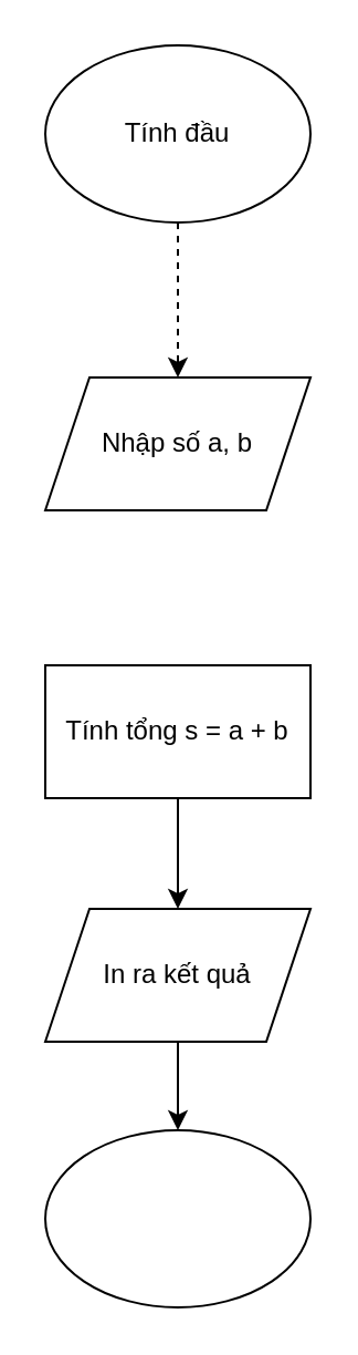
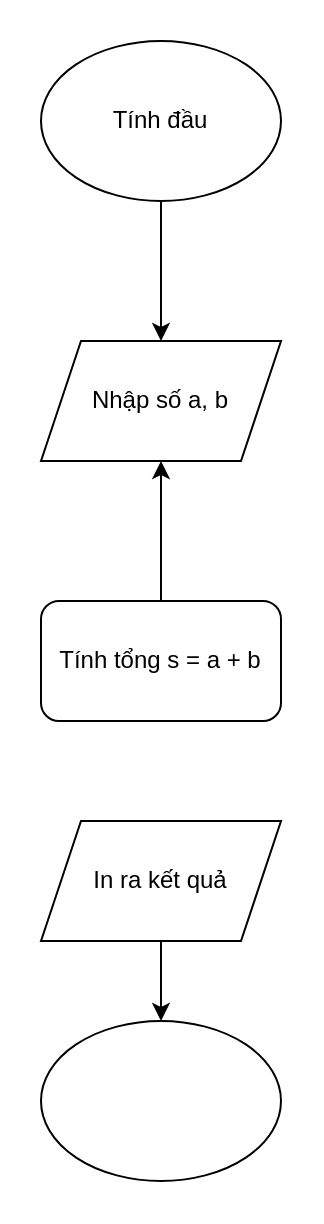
  <mxCell id="0" />
  <mxCell id="1" parent="0" />
- <mxCell id="2" value="" style="edgeStyle=orthogonalEdgeStyle;rounded=0;orthogonalLoop=1;jettySize=auto;html=1;dashed=1;" edge="1" parent="1" source="3" target="4"><mxGeometry relative="1" as="geometry" /></mxCell>
+ <mxCell id="2" value="" style="edgeStyle=orthogonalEdgeStyle;rounded=0;orthogonalLoop=1;jettySize=auto;html=1;" edge="1" parent="1" source="3" target="4"><mxGeometry relative="1" as="geometry" /></mxCell>
  <mxCell id="3" value="&lt;font style=&quot;vertical-align: inherit;&quot;&gt;&lt;font style=&quot;vertical-align: inherit;&quot;&gt;Tính đầu&lt;/font&gt;&lt;/font&gt;" style="ellipse;whiteSpace=wrap;html=1;" vertex="1" parent="1"><mxGeometry x="20" y="20" width="120" height="80" as="geometry" /></mxCell>
  <mxCell id="4" value="&lt;font style=&quot;vertical-align: inherit;&quot;&gt;&lt;font style=&quot;vertical-align: inherit;&quot;&gt;Nhập số a, b&lt;/font&gt;&lt;/font&gt;" style="shape=parallelogram;perimeter=parallelogramPerimeter;whiteSpace=wrap;html=1;fixedSize=1;" vertex="1" parent="1"><mxGeometry x="20" y="170" width="120" height="60" as="geometry" /></mxCell>
- <mxCell id="5" value="" style="edgeStyle=orthogonalEdgeStyle;rounded=0;orthogonalLoop=1;jettySize=auto;html=1;" edge="1" parent="1" source="6" target="8"><mxGeometry relative="1" as="geometry" /></mxCell>
- <mxCell id="6" value="&lt;font style=&quot;vertical-align: inherit;&quot;&gt;&lt;font style=&quot;vertical-align: inherit;&quot;&gt;Tính tổng s = a + b&lt;/font&gt;&lt;/font&gt;" style="rounded=0;whiteSpace=wrap;html=1;" vertex="1" parent="1"><mxGeometry x="20" y="300" width="120" height="60" as="geometry" /></mxCell>
+ <mxCell id="5" value="" style="edgeStyle=orthogonalEdgeStyle;rounded=0;orthogonalLoop=1;jettySize=auto;html=1;" edge="1" parent="1" source="6" target="4"><mxGeometry relative="1" as="geometry" /></mxCell>
+ <mxCell id="6" value="&lt;font style=&quot;vertical-align: inherit;&quot;&gt;&lt;font style=&quot;vertical-align: inherit;&quot;&gt;Tính tổng s = a + b&lt;/font&gt;&lt;/font&gt;" style="whiteSpace=wrap;html=1;rounded=1;" vertex="1" parent="1"><mxGeometry x="20" y="300" width="120" height="60" as="geometry" /></mxCell>
  <mxCell id="7" value="" style="edgeStyle=orthogonalEdgeStyle;rounded=0;orthogonalLoop=1;jettySize=auto;html=1;" edge="1" parent="1" source="8" target="9"><mxGeometry relative="1" as="geometry" /></mxCell>
  <mxCell id="8" value="In ra kết quả" style="shape=parallelogram;perimeter=parallelogramPerimeter;whiteSpace=wrap;html=1;fixedSize=1;" vertex="1" parent="1"><mxGeometry x="20" y="410" width="120" height="60" as="geometry" /></mxCell>
  <mxCell id="9" value="" style="ellipse;whiteSpace=wrap;html=1;" vertex="1" parent="1"><mxGeometry x="20" y="510" width="120" height="80" as="geometry" /></mxCell>
